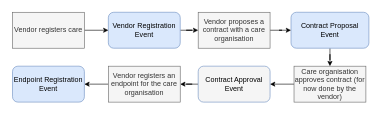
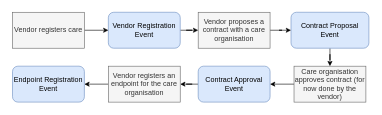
  <mxCell id="0" />
  <mxCell id="1" parent="0" />
  <mxCell id="2" value="" style="edgeStyle=orthogonalEdgeStyle;rounded=0;orthogonalLoop=1;jettySize=auto;html=1;" edge="1" parent="1" source="3" target="11"><mxGeometry relative="1" as="geometry" /></mxCell>
  <mxCell id="3" value="Vendor Registration Event" style="rounded=1;whiteSpace=wrap;html=1;fillColor=#dae8fc;strokeColor=#6c8ebf;" vertex="1" parent="1"><mxGeometry x="180" y="20" width="120" height="60" as="geometry" /></mxCell>
  <mxCell id="4" value="" style="edgeStyle=orthogonalEdgeStyle;rounded=0;orthogonalLoop=1;jettySize=auto;html=1;" edge="1" parent="1" source="5" target="13"><mxGeometry relative="1" as="geometry" /></mxCell>
  <mxCell id="5" value="Contract Proposal Event" style="rounded=1;whiteSpace=wrap;html=1;fillColor=#dae8fc;strokeColor=#6c8ebf;" vertex="1" parent="1"><mxGeometry x="485" y="20" width="130" height="60" as="geometry" /></mxCell>
  <mxCell id="6" value="" style="edgeStyle=orthogonalEdgeStyle;rounded=0;orthogonalLoop=1;jettySize=auto;html=1;" edge="1" parent="1" source="7" target="15"><mxGeometry relative="1" as="geometry" /></mxCell>
- <mxCell id="7" value="Contract Approval Event" style="rounded=1;whiteSpace=wrap;html=1;fillColor=#f5f5f5;strokeColor=#6c8ebf;" vertex="1" parent="1"><mxGeometry x="330" y="110" width="120" height="60" as="geometry" /></mxCell>
+ <mxCell id="7" value="Contract Approval Event" style="rounded=1;whiteSpace=wrap;html=1;fillColor=#dae8fc;strokeColor=#6c8ebf;" vertex="1" parent="1"><mxGeometry x="330" y="110" width="120" height="60" as="geometry" /></mxCell>
  <mxCell id="8" value="" style="edgeStyle=orthogonalEdgeStyle;rounded=0;orthogonalLoop=1;jettySize=auto;html=1;" edge="1" parent="1" source="9" target="3"><mxGeometry relative="1" as="geometry" /></mxCell>
  <mxCell id="9" value="Vendor registers care" style="rounded=0;whiteSpace=wrap;html=1;fillColor=#f5f5f5;strokeColor=#666666;fontColor=#333333;" vertex="1" parent="1"><mxGeometry x="20" y="20" width="120" height="60" as="geometry" /></mxCell>
  <mxCell id="10" value="" style="edgeStyle=orthogonalEdgeStyle;rounded=0;orthogonalLoop=1;jettySize=auto;html=1;" edge="1" parent="1" source="11" target="5"><mxGeometry relative="1" as="geometry" /></mxCell>
  <mxCell id="11" value="Vendor proposes a contract with a care organisation" style="rounded=0;whiteSpace=wrap;html=1;fillColor=#f5f5f5;strokeColor=#666666;fontColor=#333333;" vertex="1" parent="1"><mxGeometry x="330" y="20" width="120" height="60" as="geometry" /></mxCell>
  <mxCell id="12" value="" style="edgeStyle=orthogonalEdgeStyle;rounded=0;orthogonalLoop=1;jettySize=auto;html=1;" edge="1" parent="1" source="13" target="7"><mxGeometry relative="1" as="geometry" /></mxCell>
  <mxCell id="13" value="Care organisation approves contract (for now done by the vendor)" style="rounded=0;whiteSpace=wrap;html=1;fillColor=#f5f5f5;strokeColor=#666666;fontColor=#333333;" vertex="1" parent="1"><mxGeometry x="490" y="110" width="120" height="60" as="geometry" /></mxCell>
  <mxCell id="14" value="" style="edgeStyle=orthogonalEdgeStyle;rounded=0;orthogonalLoop=1;jettySize=auto;html=1;" edge="1" parent="1" source="15" target="16"><mxGeometry relative="1" as="geometry" /></mxCell>
  <mxCell id="15" value="Vendor registers an endpoint for the care organisation" style="rounded=0;whiteSpace=wrap;html=1;fillColor=#f5f5f5;strokeColor=#666666;fontColor=#333333;" vertex="1" parent="1"><mxGeometry x="180" y="110" width="120" height="60" as="geometry" /></mxCell>
  <mxCell id="16" value="Endpoint Registration Event" style="rounded=1;whiteSpace=wrap;html=1;fillColor=#dae8fc;strokeColor=#6c8ebf;" vertex="1" parent="1"><mxGeometry x="20" y="110" width="120" height="60" as="geometry" /></mxCell>
